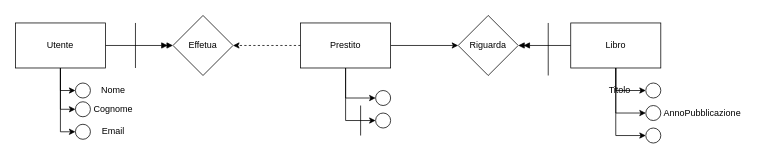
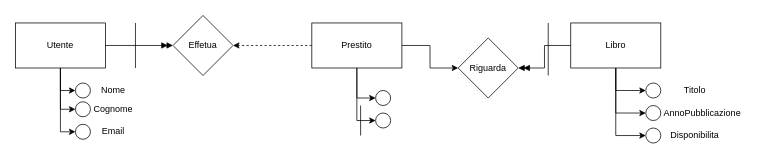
  <mxCell id="0" />
  <mxCell id="1" parent="0" />
  <mxCell id="2" style="edgeStyle=orthogonalEdgeStyle;rounded=0;orthogonalLoop=1;jettySize=auto;html=1;entryX=0;entryY=0.5;entryDx=0;entryDy=0;" parent="1" source="6" target="17" edge="1"><mxGeometry relative="1" as="geometry" /></mxCell>
  <mxCell id="3" style="edgeStyle=orthogonalEdgeStyle;rounded=0;orthogonalLoop=1;jettySize=auto;html=1;entryX=0;entryY=0.5;entryDx=0;entryDy=0;" parent="1" source="6" target="19" edge="1"><mxGeometry relative="1" as="geometry" /></mxCell>
  <mxCell id="4" style="edgeStyle=orthogonalEdgeStyle;rounded=0;orthogonalLoop=1;jettySize=auto;html=1;entryX=0;entryY=0.5;entryDx=0;entryDy=0;" parent="1" source="6" target="22" edge="1"><mxGeometry relative="1" as="geometry" /></mxCell>
  <mxCell id="5" style="edgeStyle=orthogonalEdgeStyle;rounded=0;orthogonalLoop=1;jettySize=auto;html=1;entryX=0;entryY=0.5;entryDx=0;entryDy=0;endArrow=doubleBlock;endFill=1;" parent="1" source="6" target="31" edge="1"><mxGeometry relative="1" as="geometry" /></mxCell>
  <mxCell id="6" value="Utente" style="rounded=0;whiteSpace=wrap;html=1;" parent="1" vertex="1"><mxGeometry y="30" width="120" height="60" as="geometry" x="20" /></mxCell>
  <mxCell id="7" style="edgeStyle=orthogonalEdgeStyle;rounded=0;orthogonalLoop=1;jettySize=auto;html=1;entryX=0;entryY=0.5;entryDx=0;entryDy=0;" parent="1" source="11" target="23" edge="1"><mxGeometry relative="1" as="geometry" /></mxCell>
  <mxCell id="8" style="edgeStyle=orthogonalEdgeStyle;rounded=0;orthogonalLoop=1;jettySize=auto;html=1;entryX=0;entryY=0.5;entryDx=0;entryDy=0;" parent="1" source="11" target="24" edge="1"><mxGeometry relative="1" as="geometry" /></mxCell>
  <mxCell id="9" style="edgeStyle=orthogonalEdgeStyle;rounded=0;orthogonalLoop=1;jettySize=auto;html=1;entryX=1;entryY=0.5;entryDx=0;entryDy=0;dashed=1;" parent="1" source="11" target="31" edge="1"><mxGeometry relative="1" as="geometry" /></mxCell>
  <mxCell id="10" style="edgeStyle=orthogonalEdgeStyle;rounded=0;orthogonalLoop=1;jettySize=auto;html=1;entryX=0;entryY=0.5;entryDx=0;entryDy=0;" parent="1" source="11" target="32" edge="1"><mxGeometry relative="1" as="geometry" /></mxCell>
- <mxCell id="11" value="Prestito" style="rounded=0;whiteSpace=wrap;html=1;" parent="1" vertex="1"><mxGeometry x="400" y="30" width="120" height="60" as="geometry" /></mxCell>
+ <mxCell id="11" value="Prestito" style="rounded=0;whiteSpace=wrap;html=1;" parent="1" vertex="1"><mxGeometry x="415" y="30" width="120" height="60" as="geometry" /></mxCell>
  <mxCell id="12" style="edgeStyle=orthogonalEdgeStyle;rounded=0;orthogonalLoop=1;jettySize=auto;html=1;entryX=0;entryY=0.5;entryDx=0;entryDy=0;" parent="1" source="16" target="25" edge="1"><mxGeometry relative="1" as="geometry" /></mxCell>
  <mxCell id="13" style="edgeStyle=orthogonalEdgeStyle;rounded=0;orthogonalLoop=1;jettySize=auto;html=1;entryX=0;entryY=0.5;entryDx=0;entryDy=0;" parent="1" source="16" target="27" edge="1"><mxGeometry relative="1" as="geometry" /></mxCell>
  <mxCell id="14" style="edgeStyle=orthogonalEdgeStyle;rounded=0;orthogonalLoop=1;jettySize=auto;html=1;entryX=0;entryY=0.5;entryDx=0;entryDy=0;" parent="1" source="16" target="29" edge="1"><mxGeometry relative="1" as="geometry" /></mxCell>
  <mxCell id="15" style="edgeStyle=orthogonalEdgeStyle;rounded=0;orthogonalLoop=1;jettySize=auto;html=1;entryX=1;entryY=0.5;entryDx=0;entryDy=0;endArrow=doubleBlock;endFill=1;" parent="1" source="16" target="32" edge="1"><mxGeometry relative="1" as="geometry" /></mxCell>
  <mxCell id="16" value="Libro" style="rounded=0;whiteSpace=wrap;html=1;" parent="1" vertex="1"><mxGeometry x="760" y="30" width="120" height="60" as="geometry" /></mxCell>
  <mxCell id="17" value="" style="ellipse;whiteSpace=wrap;html=1;aspect=fixed;" parent="1" vertex="1"><mxGeometry x="100" y="110" width="20" height="20" as="geometry" /></mxCell>
  <mxCell id="18" value="Nome" style="text;html=1;align=center;verticalAlign=middle;resizable=0;points=[];autosize=1;strokeColor=none;fillColor=none;" parent="1" vertex="1"><mxGeometry x="120" y="105" width="60" height="30" as="geometry" /></mxCell>
  <mxCell id="19" value="" style="ellipse;whiteSpace=wrap;html=1;aspect=fixed;" parent="1" vertex="1"><mxGeometry x="100" y="135" width="20" height="20" as="geometry" /></mxCell>
  <mxCell id="20" value="Cognome" style="text;html=1;align=center;verticalAlign=middle;resizable=0;points=[];autosize=1;strokeColor=none;fillColor=none;" parent="1" vertex="1"><mxGeometry x="110" y="130" width="80" height="30" as="geometry" /></mxCell>
  <mxCell id="21" value="Email" style="text;html=1;align=center;verticalAlign=middle;resizable=0;points=[];autosize=1;strokeColor=none;fillColor=none;" parent="1" vertex="1"><mxGeometry x="125" y="160" width="50" height="30" as="geometry" /></mxCell>
  <mxCell id="22" value="" style="ellipse;whiteSpace=wrap;html=1;aspect=fixed;" parent="1" vertex="1"><mxGeometry x="100" y="165" width="20" height="20" as="geometry" /></mxCell>
  <mxCell id="23" value="" style="ellipse;whiteSpace=wrap;html=1;aspect=fixed;" parent="1" vertex="1"><mxGeometry x="500" y="120" width="20" height="20" as="geometry" /></mxCell>
  <mxCell id="24" value="" style="ellipse;whiteSpace=wrap;html=1;aspect=fixed;" parent="1" vertex="1"><mxGeometry x="500" y="150" width="20" height="20" as="geometry" /></mxCell>
  <mxCell id="25" value="" style="ellipse;whiteSpace=wrap;html=1;aspect=fixed;" parent="1" vertex="1"><mxGeometry x="860" y="110" width="20" height="20" as="geometry" /></mxCell>
  <mxCell id="26" value="AnnoPubblicazione" style="text;html=1;align=center;verticalAlign=middle;resizable=0;points=[];autosize=1;strokeColor=none;fillColor=none;" parent="1" vertex="1"><mxGeometry x="870" y="135" width="130" height="30" as="geometry" /></mxCell>
  <mxCell id="27" value="" style="ellipse;whiteSpace=wrap;html=1;aspect=fixed;" parent="1" vertex="1"><mxGeometry x="860" y="140" width="20" height="20" as="geometry" /></mxCell>
- <mxCell id="28" value="Titolo" style="text;html=1;align=center;verticalAlign=middle;resizable=0;points=[];autosize=1;strokeColor=none;fillColor=none;" parent="1" vertex="1"><mxGeometry x="800" y="105" width="50" height="30" as="geometry" /></mxCell>
+ <mxCell id="28" value="Titolo" style="text;html=1;align=center;verticalAlign=middle;resizable=0;points=[];autosize=1;strokeColor=none;fillColor=none;" parent="1" vertex="1"><mxGeometry x="900" y="105" width="50" height="30" as="geometry" /></mxCell>
  <mxCell id="29" value="" style="ellipse;whiteSpace=wrap;html=1;aspect=fixed;" parent="1" vertex="1"><mxGeometry x="860" y="170" width="20" height="20" as="geometry" /></mxCell>
+ <mxCell id="30" value="Disponibilita" style="text;html=1;align=center;verticalAlign=middle;resizable=0;points=[];autosize=1;strokeColor=none;fillColor=none;" parent="1" vertex="1"><mxGeometry x="880" y="165" width="90" height="30" as="geometry" /></mxCell>
  <mxCell id="31" value="Effetua" style="rhombus;whiteSpace=wrap;html=1;" parent="1" vertex="1"><mxGeometry x="230" y="20" width="80" height="80" as="geometry" /></mxCell>
- <mxCell id="32" value="Riguarda" style="rhombus;whiteSpace=wrap;html=1;" parent="1" vertex="1"><mxGeometry x="610" y="20" width="80" height="80" as="geometry" /></mxCell>
+ <mxCell id="32" value="Riguarda" style="rhombus;whiteSpace=wrap;html=1;" parent="1" vertex="1"><mxGeometry x="610" y="50" width="80" height="80" as="geometry" /></mxCell>
  <mxCell id="33" value="" style="endArrow=none;html=1;rounded=0;" parent="1" edge="1"><mxGeometry width="50" height="50" relative="1" as="geometry"><mxPoint x="180" y="90" as="sourcePoint" /><mxPoint x="180" y="30" as="targetPoint" /></mxGeometry></mxCell>
  <mxCell id="34" value="" style="endArrow=none;html=1;rounded=0;" parent="1" edge="1"><mxGeometry width="50" height="50" relative="1" as="geometry"><mxPoint x="730" y="100" as="sourcePoint" /><mxPoint x="730" y="30" as="targetPoint" /></mxGeometry></mxCell>
  <mxCell id="35" value="" style="endArrow=none;html=1;rounded=0;" edge="1" parent="1"><mxGeometry width="50" height="50" relative="1" as="geometry"><mxPoint x="480" y="180" as="sourcePoint" /><mxPoint x="480" y="140" as="targetPoint" /></mxGeometry></mxCell>
